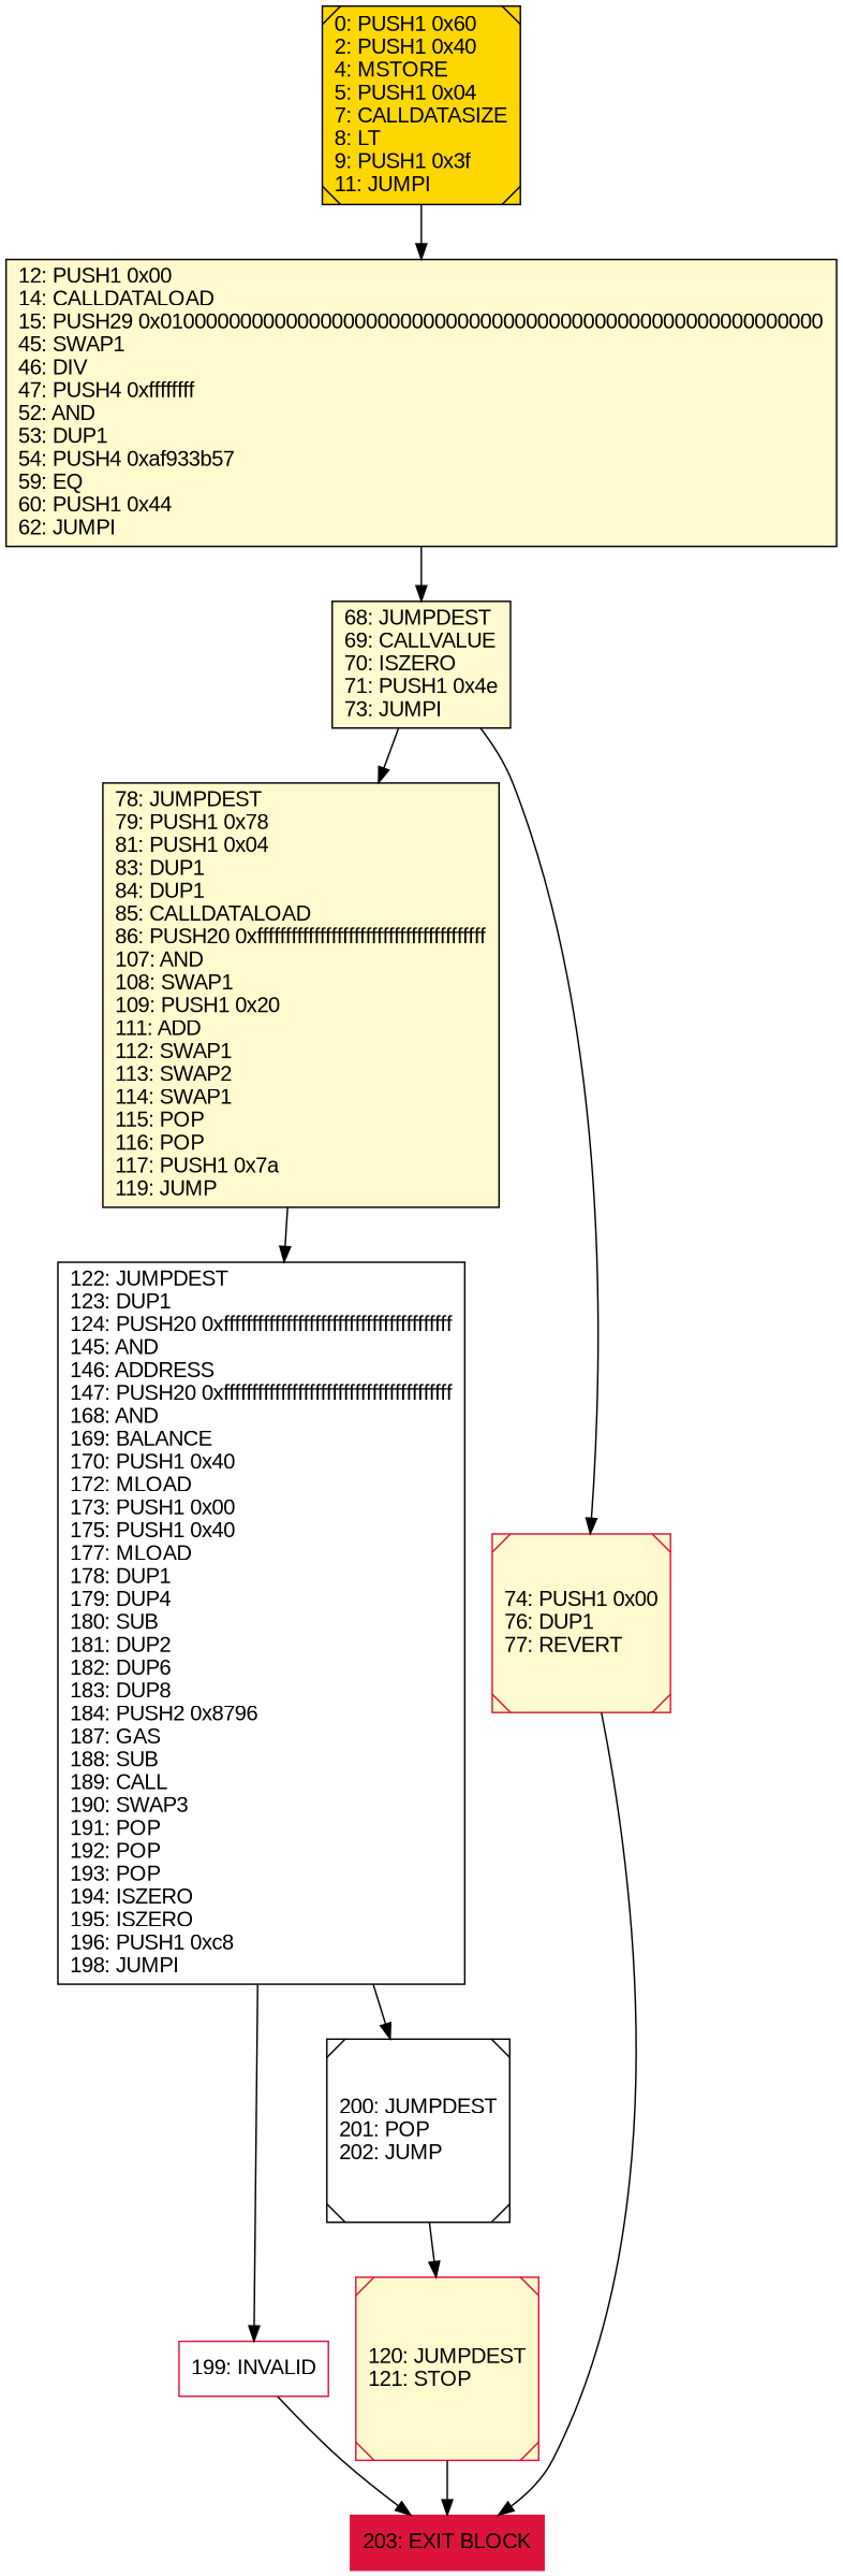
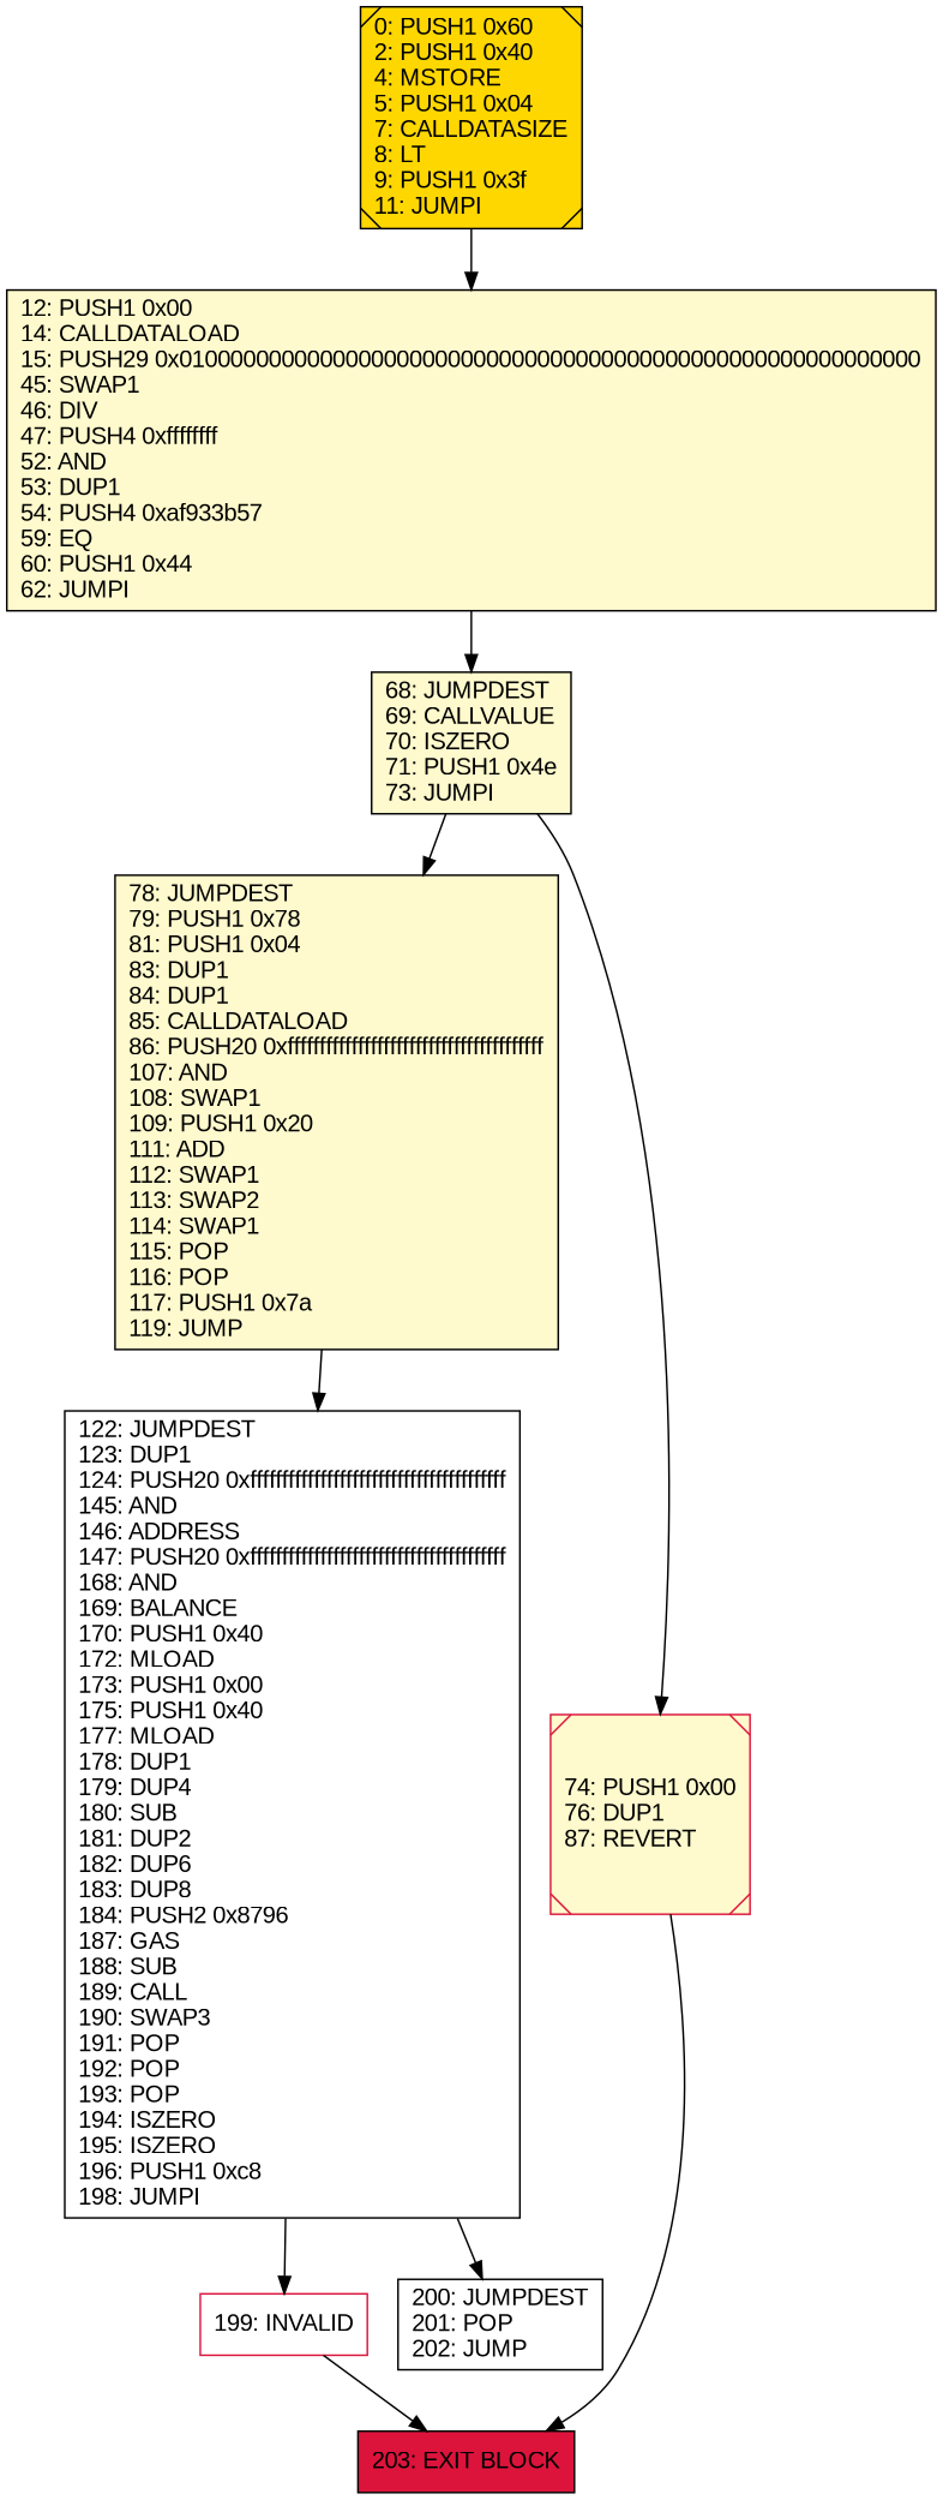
  digraph {
    rankdir=UD
    node [color=black fillcolor=lemonchiffon fontcolor=black fontname=arial shape=box style=filled]
    n1 [label="78: JUMPDEST\l79: PUSH1 0x78\l81: PUSH1 0x04\l83: DUP1\l84: DUP1\l85: CALLDATALOAD\l86: PUSH20 0xffffffffffffffffffffffffffffffffffffffff\l107: AND\l108: SWAP1\l109: PUSH1 0x20\l111: ADD\l112: SWAP1\l113: SWAP2\l114: SWAP1\l115: POP\l116: POP\l117: PUSH1 0x7a\l119: JUMP\l"]
    n2 [fillcolor=white label="122: JUMPDEST\l123: DUP1\l124: PUSH20 0xffffffffffffffffffffffffffffffffffffffff\l145: AND\l146: ADDRESS\l147: PUSH20 0xffffffffffffffffffffffffffffffffffffffff\l168: AND\l169: BALANCE\l170: PUSH1 0x40\l172: MLOAD\l173: PUSH1 0x00\l175: PUSH1 0x40\l177: MLOAD\l178: DUP1\l179: DUP4\l180: SUB\l181: DUP2\l182: DUP6\l183: DUP8\l184: PUSH2 0x8796\l187: GAS\l188: SUB\l189: CALL\l190: SWAP3\l191: POP\l192: POP\l193: POP\l194: ISZERO\l195: ISZERO\l196: PUSH1 0xc8\l198: JUMPI\l"]
    n3 [color=crimson fillcolor=white label="199: INVALID\l"]
-   n4 [fillcolor=white label="200: JUMPDEST\l201: POP\l202: JUMP\l" shape=Msquare]
+   n4 [fillcolor=white label="200: JUMPDEST\l201: POP\l202: JUMP\l"]
    n5 [label="12: PUSH1 0x00\l14: CALLDATALOAD\l15: PUSH29 0x0100000000000000000000000000000000000000000000000000000000\l45: SWAP1\l46: DIV\l47: PUSH4 0xffffffff\l52: AND\l53: DUP1\l54: PUSH4 0xaf933b57\l59: EQ\l60: PUSH1 0x44\l62: JUMPI\l"]
    n6 [label="68: JUMPDEST\l69: CALLVALUE\l70: ISZERO\l71: PUSH1 0x4e\l73: JUMPI\l"]
-   n7 [color=crimson label="74: PUSH1 0x00\l76: DUP1\l77: REVERT\l" shape=Msquare]
-   n8 [color=crimson fillcolor=crimson label="203: EXIT BLOCK\l"]
-   n9 [color=crimson label="120: JUMPDEST\l121: STOP\l" shape=Msquare]
+   n7 [color=crimson label="74: PUSH1 0x00\l76: DUP1\l87: REVERT\l" shape=Msquare]
+   n8 [fillcolor=crimson label="203: EXIT BLOCK\l"]
    n10 [fillcolor=gold label="0: PUSH1 0x60\l2: PUSH1 0x40\l4: MSTORE\l5: PUSH1 0x04\l7: CALLDATASIZE\l8: LT\l9: PUSH1 0x3f\l11: JUMPI\l" shape=Msquare]
    n1 -> n2
    n2 -> n3
    n2 -> n4
    n3 -> n8
-   n4 -> n9
    n5 -> n6
    n6 -> n1
    n6 -> n7
    n7 -> n8
-   n9 -> n8
    n10 -> n5
  }
